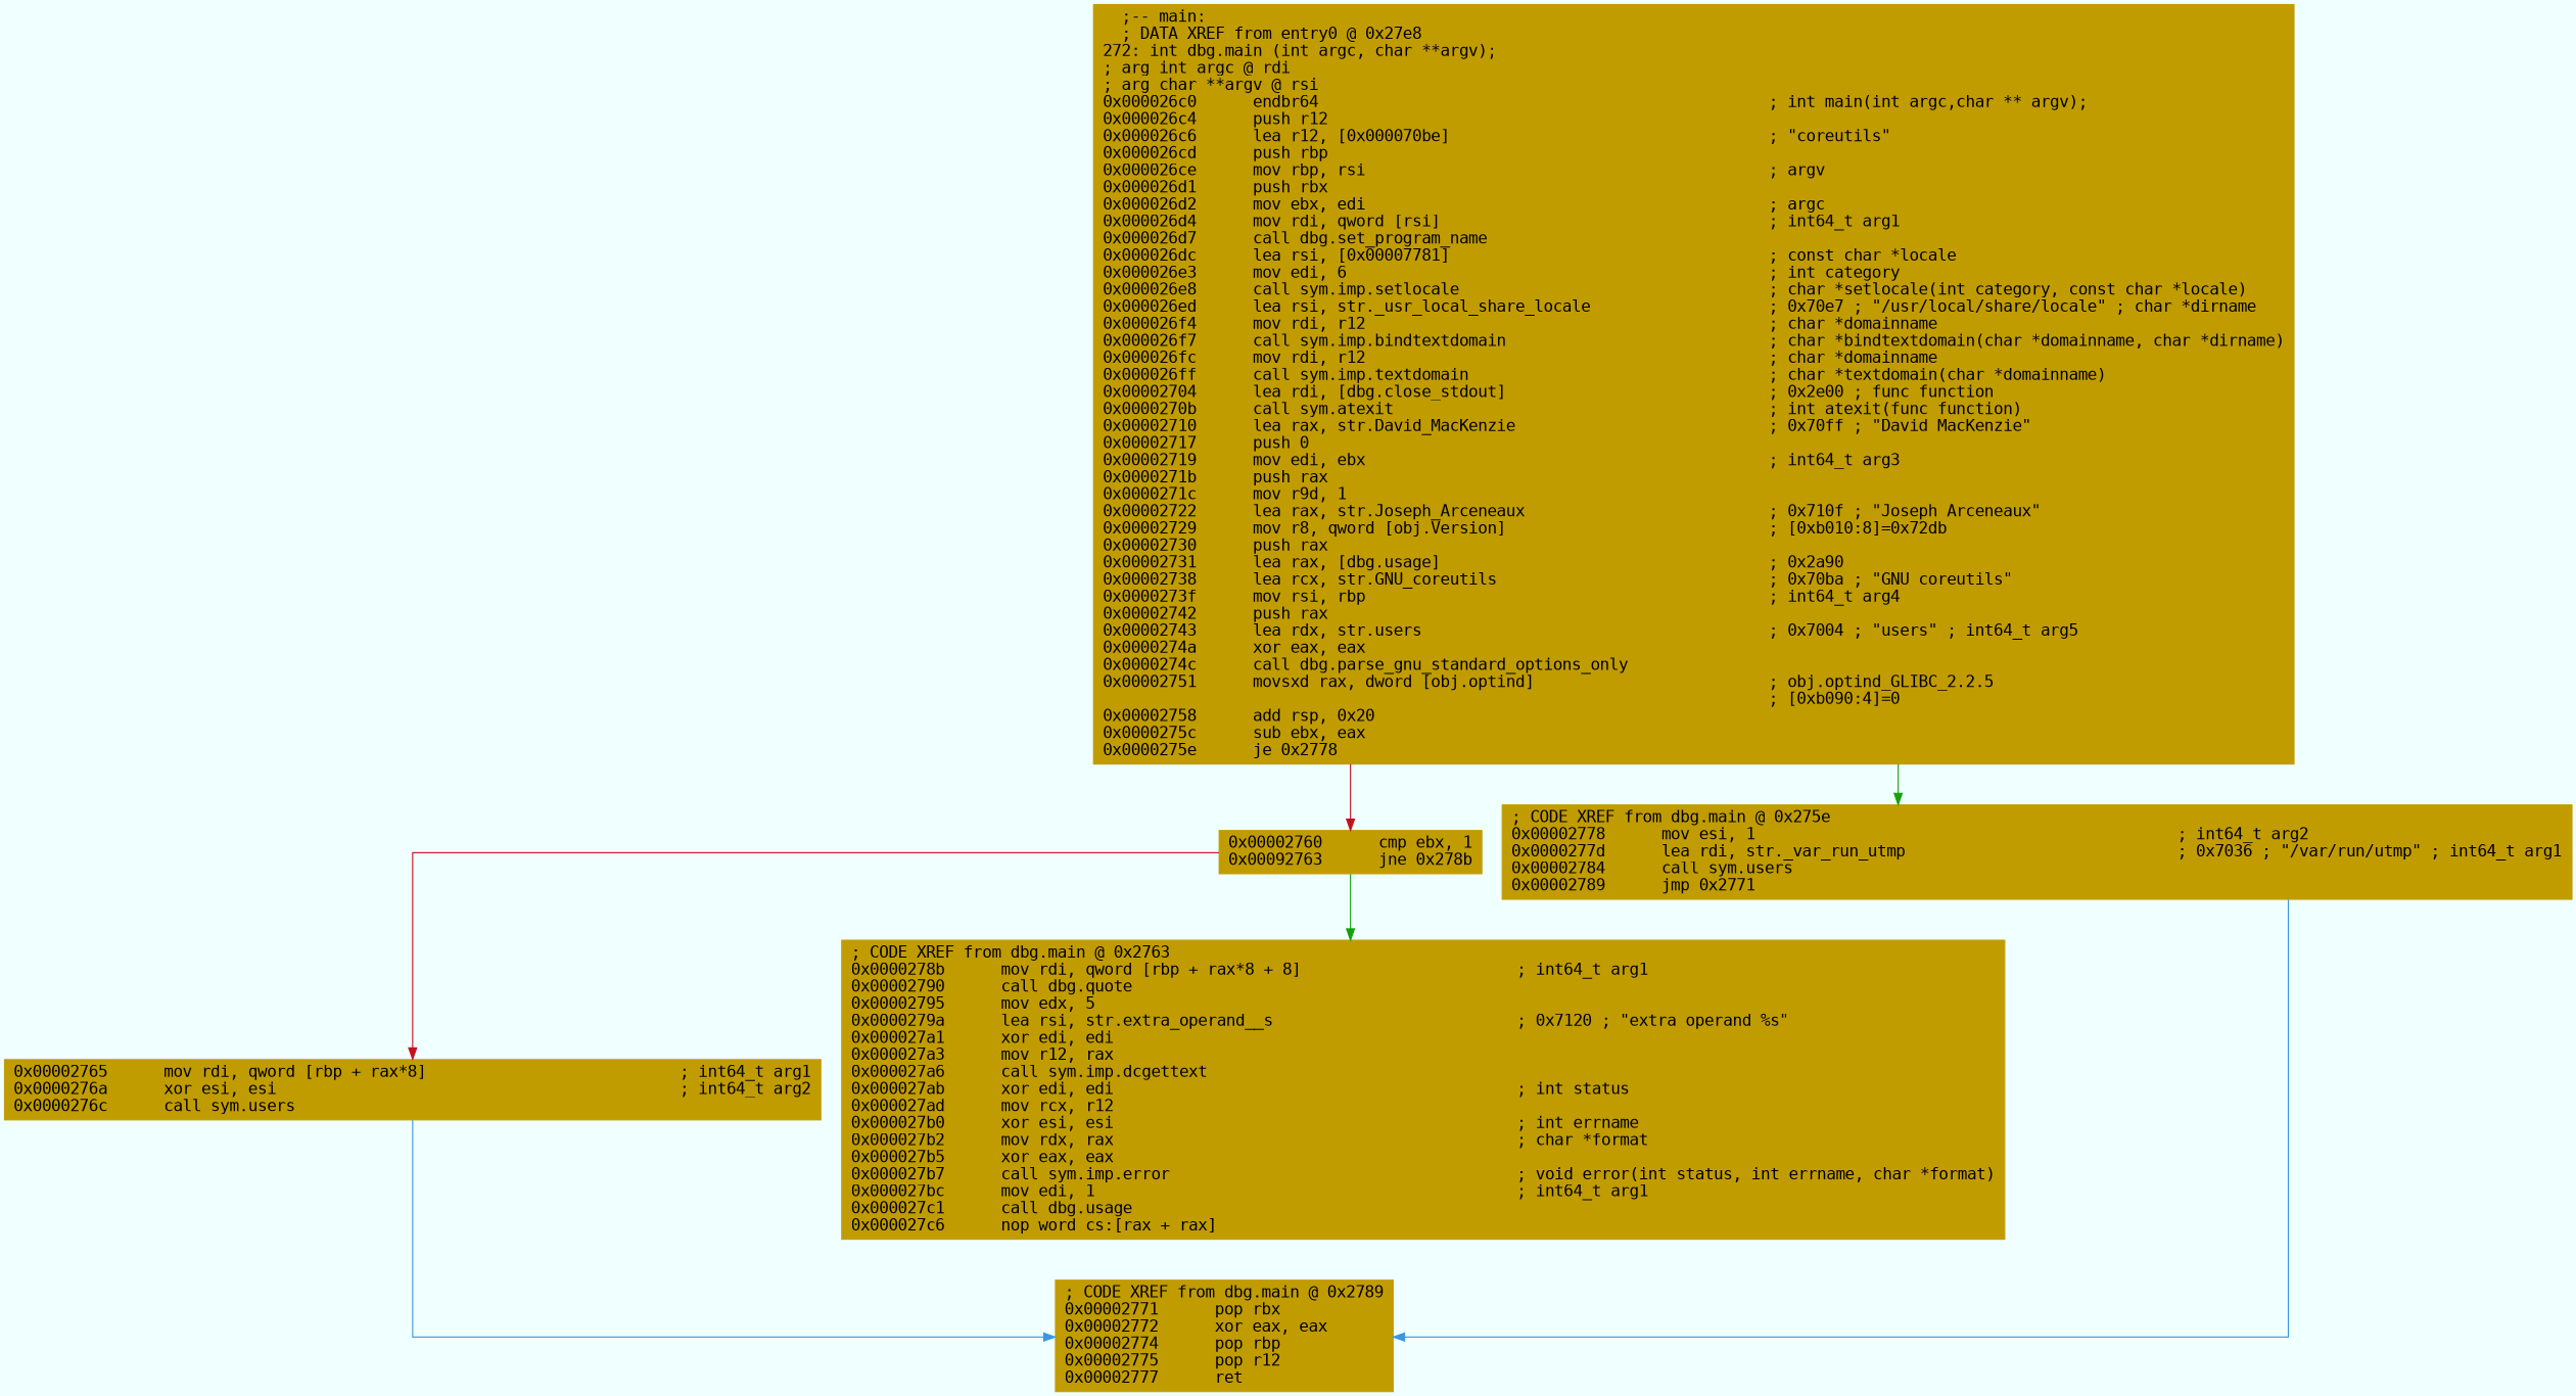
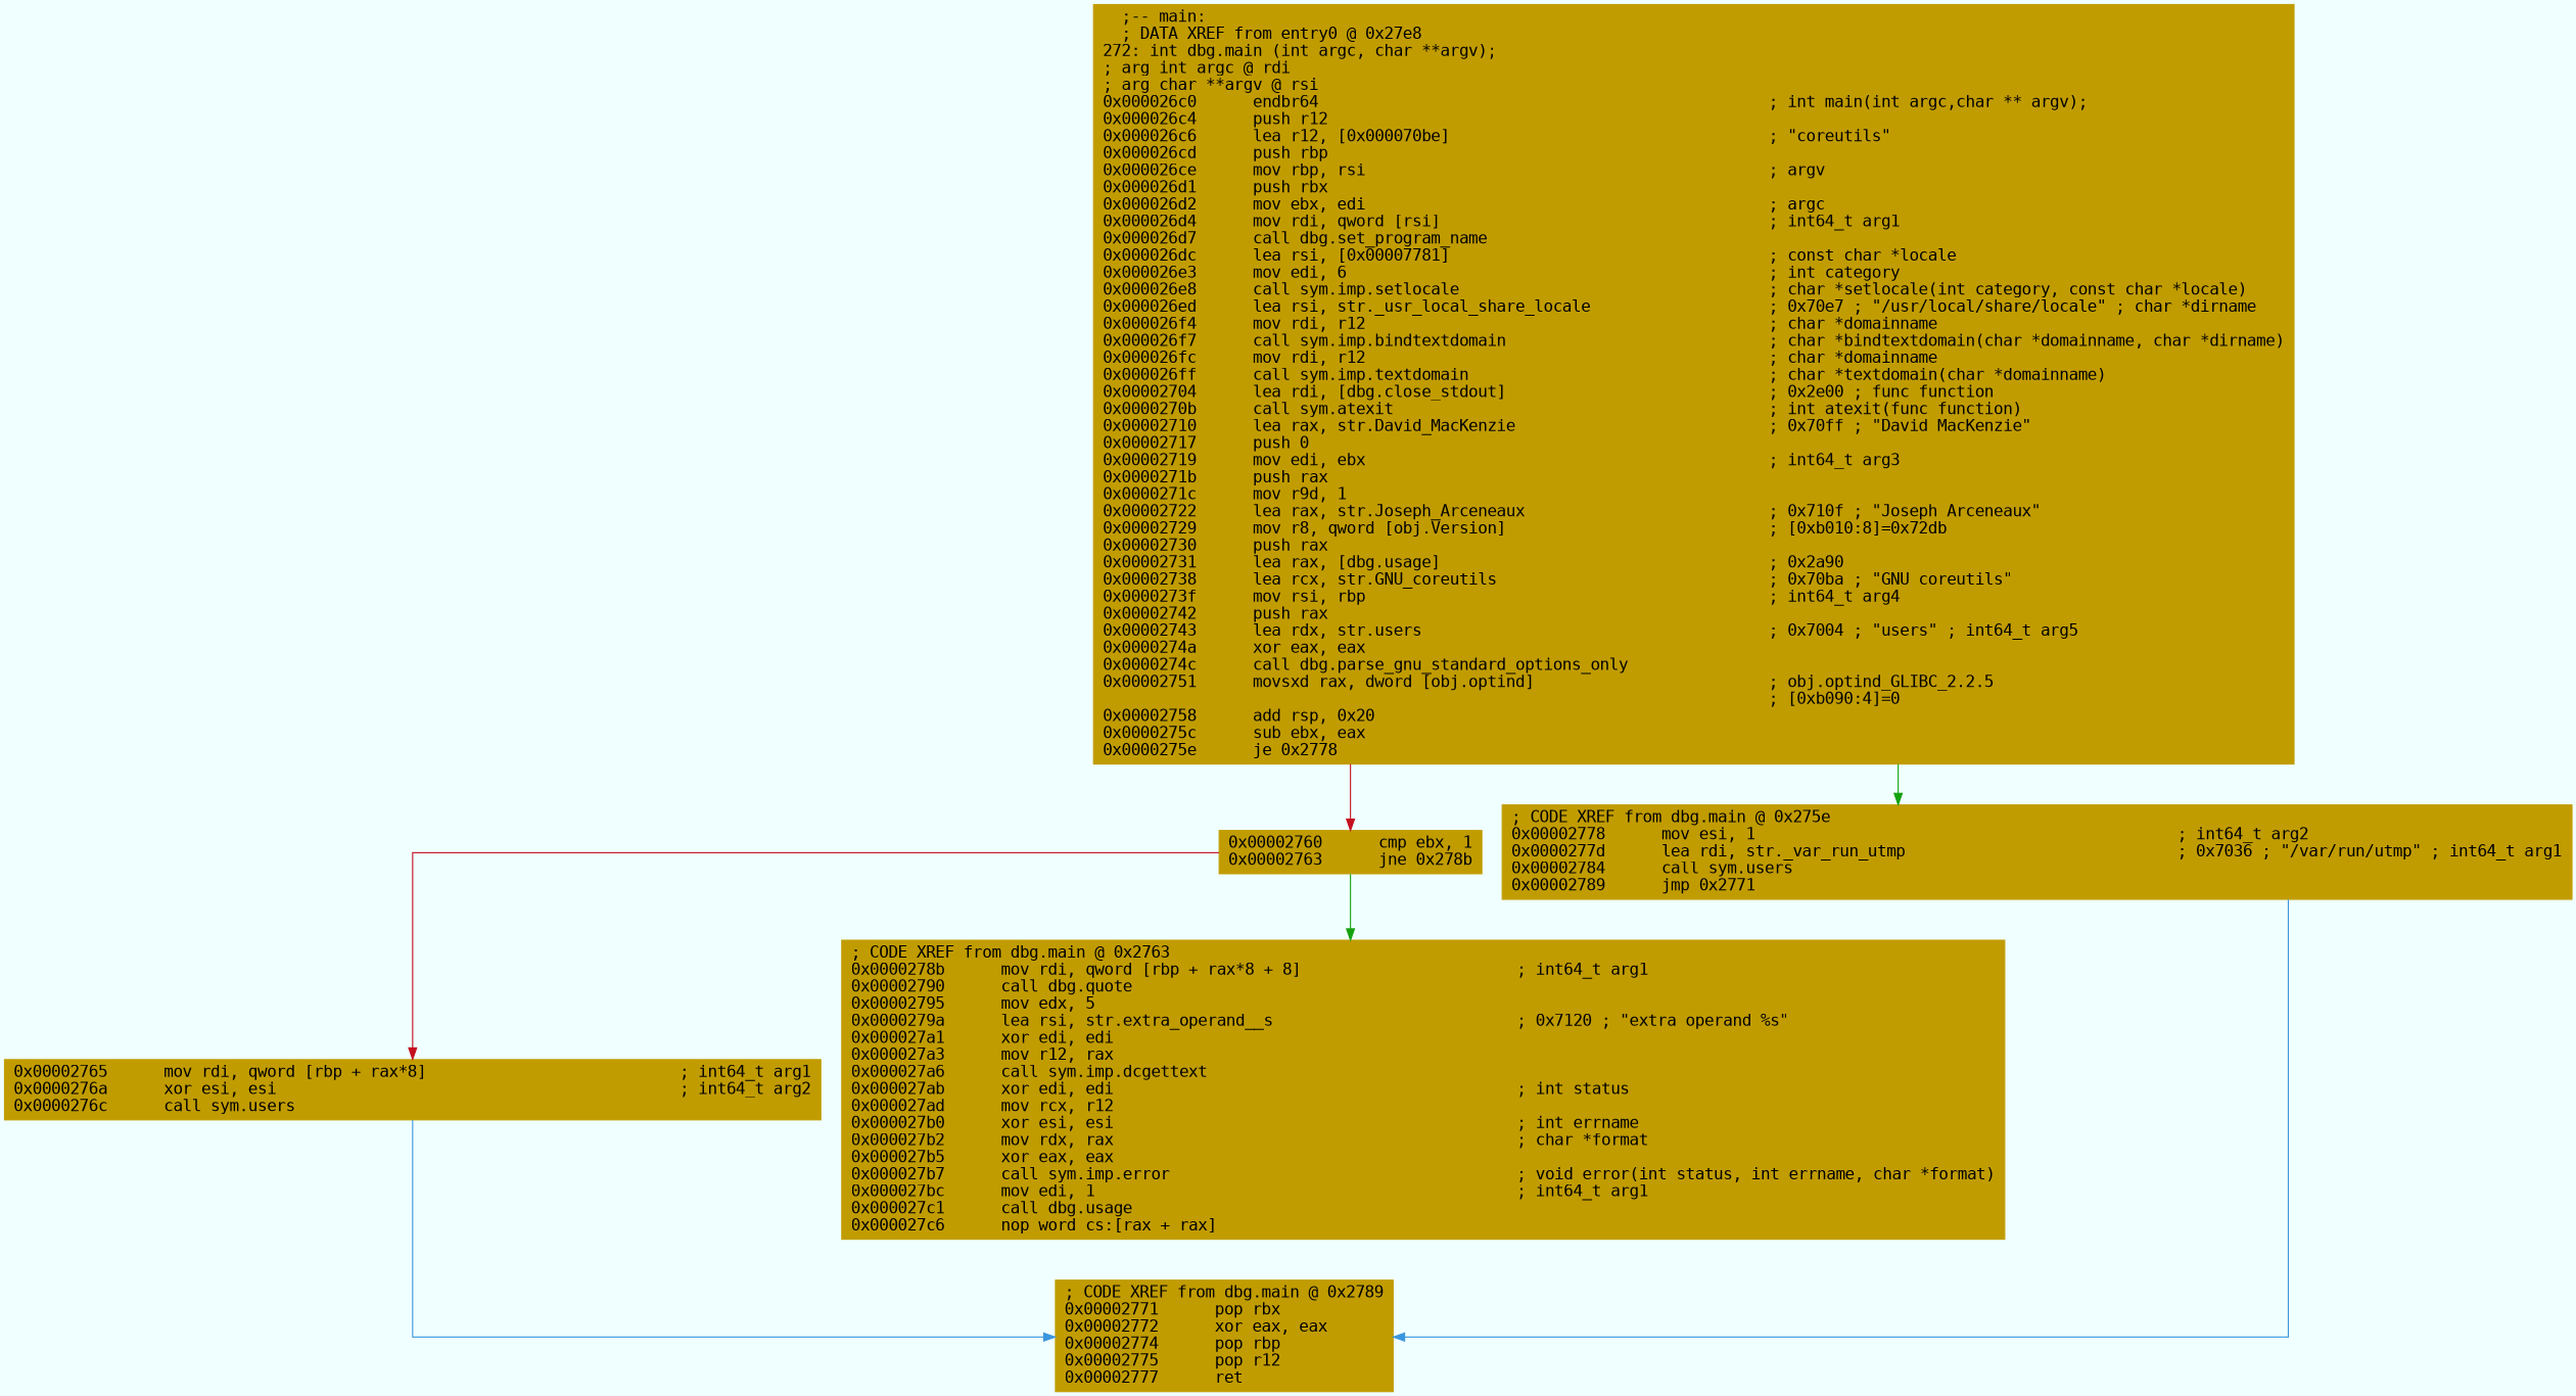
  digraph {
    bgcolor=azure
    fontname="DejaVu Sans Mono"
    fontsize=8
    splines=ortho
    node [color="#c19c00" fillcolor="#c19c00" fontname="DejaVu Sans Mono" shape=box style=filled]
    edge [arrowhead=normal color="#c50f1f" fontname="DejaVu Sans Mono"]
    n1 [label="  ;-- main:\l  ; DATA XREF from entry0 @ 0x27e8\l272: int dbg.main (int argc, char **argv);\l; arg int argc @ rdi\l; arg char **argv @ rsi\l0x000026c0      endbr64                                                ; int main(int argc,char ** argv);\l0x000026c4      push r12\l0x000026c6      lea r12, [0x000070be]                                  ; \"coreutils\"\l0x000026cd      push rbp\l0x000026ce      mov rbp, rsi                                           ; argv\l0x000026d1      push rbx\l0x000026d2      mov ebx, edi                                           ; argc\l0x000026d4      mov rdi, qword [rsi]                                   ; int64_t arg1\l0x000026d7      call dbg.set_program_name\l0x000026dc      lea rsi, [0x00007781]                                  ; const char *locale\l0x000026e3      mov edi, 6                                             ; int category\l0x000026e8      call sym.imp.setlocale                                 ; char *setlocale(int category, const char *locale)\l0x000026ed      lea rsi, str._usr_local_share_locale                   ; 0x70e7 ; \"/usr/local/share/locale\" ; char *dirname\l0x000026f4      mov rdi, r12                                           ; char *domainname\l0x000026f7      call sym.imp.bindtextdomain                            ; char *bindtextdomain(char *domainname, char *dirname)\l0x000026fc      mov rdi, r12                                           ; char *domainname\l0x000026ff      call sym.imp.textdomain                                ; char *textdomain(char *domainname)\l0x00002704      lea rdi, [dbg.close_stdout]                            ; 0x2e00 ; func function\l0x0000270b      call sym.atexit                                        ; int atexit(func function)\l0x00002710      lea rax, str.David_MacKenzie                           ; 0x70ff ; \"David MacKenzie\"\l0x00002717      push 0\l0x00002719      mov edi, ebx                                           ; int64_t arg3\l0x0000271b      push rax\l0x0000271c      mov r9d, 1\l0x00002722      lea rax, str.Joseph_Arceneaux                          ; 0x710f ; \"Joseph Arceneaux\"\l0x00002729      mov r8, qword [obj.Version]                            ; [0xb010:8]=0x72db\l0x00002730      push rax\l0x00002731      lea rax, [dbg.usage]                                   ; 0x2a90\l0x00002738      lea rcx, str.GNU_coreutils                             ; 0x70ba ; \"GNU coreutils\"\l0x0000273f      mov rsi, rbp                                           ; int64_t arg4\l0x00002742      push rax\l0x00002743      lea rdx, str.users                                     ; 0x7004 ; \"users\" ; int64_t arg5\l0x0000274a      xor eax, eax\l0x0000274c      call dbg.parse_gnu_standard_options_only\l0x00002751      movsxd rax, dword [obj.optind]                         ; obj.optind_GLIBC_2.2.5\l                                                                       ; [0xb090:4]=0\l0x00002758      add rsp, 0x20\l0x0000275c      sub ebx, eax\l0x0000275e      je 0x2778\l"]
-   n2 [label="0x00002760      cmp ebx, 1\l0x00092763      jne 0x278b\l"]
+   n2 [label="0x00002760      cmp ebx, 1\l0x00002763      jne 0x278b\l"]
    n3 [label="; CODE XREF from dbg.main @ 0x275e\l0x00002778      mov esi, 1                                             ; int64_t arg2\l0x0000277d      lea rdi, str._var_run_utmp                             ; 0x7036 ; \"/var/run/utmp\" ; int64_t arg1\l0x00002784      call sym.users\l0x00002789      jmp 0x2771\l"]
    n4 [label="0x00002765      mov rdi, qword [rbp + rax*8]                           ; int64_t arg1\l0x0000276a      xor esi, esi                                           ; int64_t arg2\l0x0000276c      call sym.users\l"]
    n5 [label="; CODE XREF from dbg.main @ 0x2763\l0x0000278b      mov rdi, qword [rbp + rax*8 + 8]                       ; int64_t arg1\l0x00002790      call dbg.quote\l0x00002795      mov edx, 5\l0x0000279a      lea rsi, str.extra_operand__s                          ; 0x7120 ; \"extra operand %s\"\l0x000027a1      xor edi, edi\l0x000027a3      mov r12, rax\l0x000027a6      call sym.imp.dcgettext\l0x000027ab      xor edi, edi                                           ; int status\l0x000027ad      mov rcx, r12\l0x000027b0      xor esi, esi                                           ; int errname\l0x000027b2      mov rdx, rax                                           ; char *format\l0x000027b5      xor eax, eax\l0x000027b7      call sym.imp.error                                     ; void error(int status, int errname, char *format)\l0x000027bc      mov edi, 1                                             ; int64_t arg1\l0x000027c1      call dbg.usage\l0x000027c6      nop word cs:[rax + rax]\l"]
    n6 [label="; CODE XREF from dbg.main @ 0x2789\l0x00002771      pop rbx\l0x00002772      xor eax, eax\l0x00002774      pop rbp\l0x00002775      pop r12\l0x00002777      ret\l"]
    n1 -> n2
    n1 -> n3 [color="#13a10e"]
    n2 -> n4
    n2 -> n5 [color="#13a10e"]
    n3 -> n6 [color="#3a96dd"]
    n4 -> n6 [color="#3a96dd"]
  }
